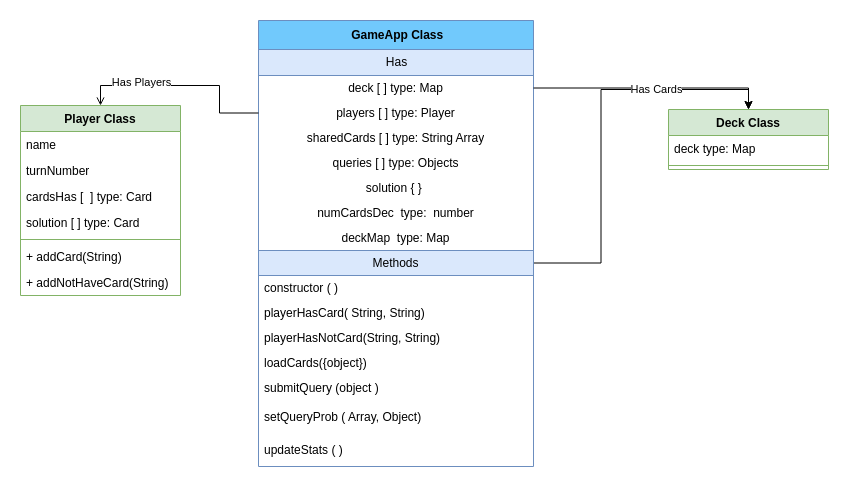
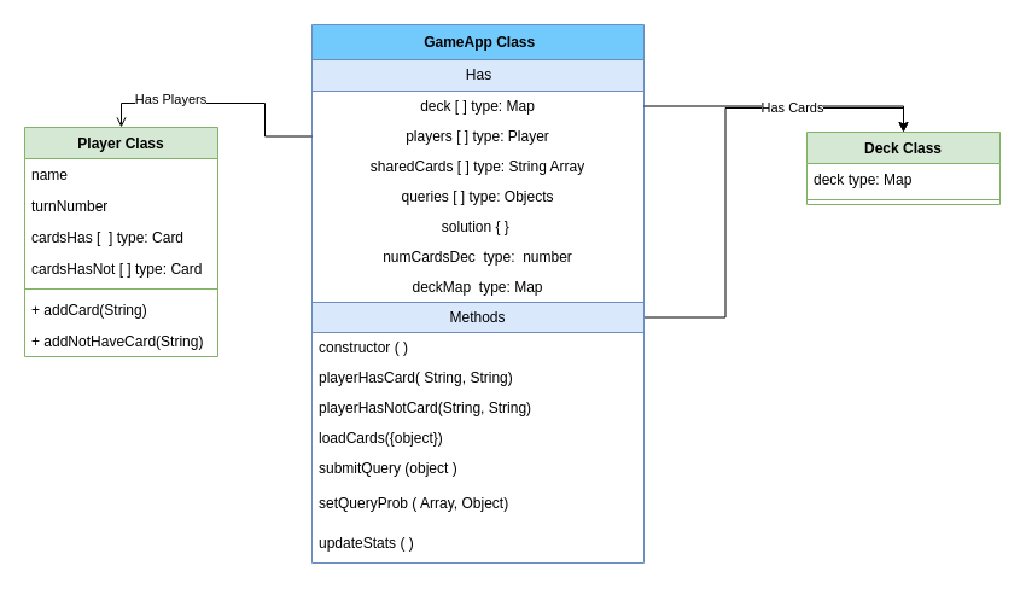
  <mxCell id="0" />
  <mxCell id="1" parent="0" />
  <mxCell id="2" style="edgeStyle=orthogonalEdgeStyle;rounded=0;orthogonalLoop=1;jettySize=auto;html=1;entryX=0.5;entryY=0;entryDx=0;entryDy=0;" parent="1" source="12" target="20" edge="1"><mxGeometry relative="1" as="geometry"><mxPoint x="555" y="90" as="targetPoint" /></mxGeometry></mxCell>
  <mxCell id="3" value="&amp;nbsp;GameApp Class" style="swimlane;fontStyle=1;align=center;verticalAlign=middle;childLayout=stackLayout;horizontal=1;startSize=29;horizontalStack=0;resizeParent=1;resizeParentMax=0;resizeLast=0;collapsible=0;marginBottom=0;html=1;whiteSpace=wrap;fillColor=#71C9FC;strokeColor=#6c8ebf;swimlaneFillColor=default;" parent="1" vertex="1"><mxGeometry x="258" y="20" width="275" height="446" as="geometry" /></mxCell>
  <mxCell id="4" value="Has" style="text;html=1;align=center;verticalAlign=middle;resizable=0;points=[];autosize=1;strokeColor=#6c8ebf;fillColor=#dae8fc;" parent="3" vertex="1"><mxGeometry y="29" width="275" height="26" as="geometry" /></mxCell>
  <mxCell id="5" value="deck [ ] type: Map" style="text;html=1;strokeColor=none;fillColor=none;align=center;verticalAlign=middle;spacingLeft=4;spacingRight=4;overflow=hidden;rotatable=0;points=[[0,0.5],[1,0.5]];portConstraint=eastwest;whiteSpace=wrap;swimlaneFillColor=default;" parent="3" vertex="1"><mxGeometry y="55" width="275" height="25" as="geometry" /></mxCell>
  <mxCell id="6" value="players [ ] type: Player" style="text;html=1;strokeColor=none;fillColor=none;align=center;verticalAlign=middle;spacingLeft=4;spacingRight=4;overflow=hidden;rotatable=0;points=[[0,0.5],[1,0.5]];portConstraint=eastwest;whiteSpace=wrap;swimlaneFillColor=default;" parent="3" vertex="1"><mxGeometry y="80" width="275" height="25" as="geometry" /></mxCell>
  <mxCell id="7" value="sharedCards [ ] type: String Array" style="text;html=1;strokeColor=none;fillColor=none;align=center;verticalAlign=middle;spacingLeft=4;spacingRight=4;overflow=hidden;rotatable=0;points=[[0,0.5],[1,0.5]];portConstraint=eastwest;whiteSpace=wrap;swimlaneFillColor=default;" parent="3" vertex="1"><mxGeometry y="105" width="275" height="25" as="geometry" /></mxCell>
  <mxCell id="8" value="queries [ ] type: Objects" style="text;html=1;strokeColor=none;fillColor=none;align=center;verticalAlign=middle;spacingLeft=4;spacingRight=4;overflow=hidden;rotatable=0;points=[[0,0.5],[1,0.5]];portConstraint=eastwest;whiteSpace=wrap;swimlaneFillColor=default;" vertex="1" parent="3"><mxGeometry y="130" width="275" height="25" as="geometry" /></mxCell>
  <mxCell id="9" value="solution { }&amp;nbsp;" style="text;html=1;strokeColor=none;fillColor=none;align=center;verticalAlign=middle;spacingLeft=4;spacingRight=4;overflow=hidden;rotatable=0;points=[[0,0.5],[1,0.5]];portConstraint=eastwest;whiteSpace=wrap;swimlaneFillColor=default;" vertex="1" parent="3"><mxGeometry y="155" width="275" height="25" as="geometry" /></mxCell>
  <mxCell id="10" value="numCardsDec&amp;nbsp; type:&amp;nbsp; number" style="text;html=1;strokeColor=none;fillColor=none;align=center;verticalAlign=middle;spacingLeft=4;spacingRight=4;overflow=hidden;rotatable=0;points=[[0,0.5],[1,0.5]];portConstraint=eastwest;whiteSpace=wrap;swimlaneFillColor=default;" vertex="1" parent="3"><mxGeometry y="180" width="275" height="25" as="geometry" /></mxCell>
  <mxCell id="11" value="deckMap&amp;nbsp; type: Map" style="text;html=1;strokeColor=none;fillColor=none;align=center;verticalAlign=middle;spacingLeft=4;spacingRight=4;overflow=hidden;rotatable=0;points=[[0,0.5],[1,0.5]];portConstraint=eastwest;whiteSpace=wrap;swimlaneFillColor=default;" vertex="1" parent="3"><mxGeometry y="205" width="275" height="25" as="geometry" /></mxCell>
  <mxCell id="12" value="Methods" style="text;html=1;strokeColor=#6c8ebf;fillColor=#dae8fc;align=center;verticalAlign=middle;spacingLeft=4;spacingRight=4;overflow=hidden;rotatable=0;points=[[0,0.5],[1,0.5]];portConstraint=eastwest;whiteSpace=wrap;swimlaneFillColor=default;" parent="3" vertex="1"><mxGeometry y="230" width="275" height="25" as="geometry" /></mxCell>
  <mxCell id="13" value="constructor ( )&amp;nbsp;" style="text;html=1;strokeColor=none;fillColor=none;align=left;verticalAlign=middle;spacingLeft=4;spacingRight=4;overflow=hidden;rotatable=0;points=[[0,0.5],[1,0.5]];portConstraint=eastwest;whiteSpace=wrap;swimlaneFillColor=default;" parent="3" vertex="1"><mxGeometry y="255" width="275" height="25" as="geometry" /></mxCell>
  <mxCell id="14" value="playerHasCard( String, String)" style="text;html=1;strokeColor=none;fillColor=none;align=left;verticalAlign=middle;spacingLeft=4;spacingRight=4;overflow=hidden;rotatable=0;points=[[0,0.5],[1,0.5]];portConstraint=eastwest;whiteSpace=wrap;swimlaneFillColor=default;" parent="3" vertex="1"><mxGeometry y="280" width="275" height="25" as="geometry" /></mxCell>
  <mxCell id="15" value="playerHasNotCard(String, String)" style="text;html=1;strokeColor=none;fillColor=none;align=left;verticalAlign=middle;spacingLeft=4;spacingRight=4;overflow=hidden;rotatable=0;points=[[0,0.5],[1,0.5]];portConstraint=eastwest;whiteSpace=wrap;swimlaneFillColor=default;" parent="3" vertex="1"><mxGeometry y="305" width="275" height="25" as="geometry" /></mxCell>
  <mxCell id="16" value="loadCards({object})" style="text;html=1;strokeColor=none;fillColor=none;align=left;verticalAlign=middle;spacingLeft=4;spacingRight=4;overflow=hidden;rotatable=0;points=[[0,0.5],[1,0.5]];portConstraint=eastwest;whiteSpace=wrap;swimlaneFillColor=default;" parent="3" vertex="1"><mxGeometry y="330" width="275" height="25" as="geometry" /></mxCell>
  <mxCell id="17" value="submitQuery (object )" style="text;html=1;strokeColor=none;fillColor=none;align=left;verticalAlign=middle;spacingLeft=4;spacingRight=4;overflow=hidden;rotatable=0;points=[[0,0.5],[1,0.5]];portConstraint=eastwest;whiteSpace=wrap;swimlaneFillColor=default;" parent="3" vertex="1"><mxGeometry y="355" width="275" height="25" as="geometry" /></mxCell>
  <mxCell id="18" value="setQueryProb ( Array, Object)" style="text;html=1;strokeColor=none;fillColor=none;align=left;verticalAlign=middle;spacingLeft=4;spacingRight=4;overflow=hidden;rotatable=0;points=[[0,0.5],[1,0.5]];portConstraint=eastwest;whiteSpace=wrap;swimlaneFillColor=default;" parent="3" vertex="1"><mxGeometry y="380" width="275" height="33" as="geometry" /></mxCell>
  <mxCell id="19" value="updateStats ( )" style="text;html=1;strokeColor=none;fillColor=none;align=left;verticalAlign=middle;spacingLeft=4;spacingRight=4;overflow=hidden;rotatable=0;points=[[0,0.5],[1,0.5]];portConstraint=eastwest;whiteSpace=wrap;swimlaneFillColor=default;" parent="3" vertex="1"><mxGeometry y="413" width="275" height="33" as="geometry" /></mxCell>
  <mxCell id="20" value="Deck Class" style="swimlane;fontStyle=1;align=center;verticalAlign=top;childLayout=stackLayout;horizontal=1;startSize=26;horizontalStack=0;resizeParent=1;resizeParentMax=0;resizeLast=0;collapsible=1;marginBottom=0;whiteSpace=wrap;html=1;fillColor=#d5e8d4;strokeColor=#82b366;" parent="1" vertex="1"><mxGeometry x="668" y="109" width="160" height="60" as="geometry"><mxRectangle x="250" y="260" width="100" height="30" as="alternateBounds" /></mxGeometry></mxCell>
  <mxCell id="21" value="deck type: Map" style="text;strokeColor=none;fillColor=none;align=left;verticalAlign=top;spacingLeft=4;spacingRight=4;overflow=hidden;rotatable=0;points=[[0,0.5],[1,0.5]];portConstraint=eastwest;whiteSpace=wrap;html=1;" parent="20" vertex="1"><mxGeometry y="26" width="160" height="26" as="geometry" /></mxCell>
  <mxCell id="22" value="" style="line;strokeWidth=1;fillColor=none;align=left;verticalAlign=middle;spacingTop=-1;spacingLeft=3;spacingRight=3;rotatable=0;labelPosition=right;points=[];portConstraint=eastwest;strokeColor=inherit;" parent="20" vertex="1"><mxGeometry y="52" width="160" height="8" as="geometry" /></mxCell>
  <mxCell id="23" value="Player Class" style="swimlane;fontStyle=1;align=center;verticalAlign=top;childLayout=stackLayout;horizontal=1;startSize=26;horizontalStack=0;resizeParent=1;resizeParentMax=0;resizeLast=0;collapsible=1;marginBottom=0;whiteSpace=wrap;html=1;fillColor=#d5e8d4;strokeColor=#82b366;" parent="1" vertex="1"><mxGeometry x="20" y="105" width="160" height="190" as="geometry"><mxRectangle x="250" y="260" width="100" height="30" as="alternateBounds" /></mxGeometry></mxCell>
  <mxCell id="24" value="name" style="text;strokeColor=none;fillColor=none;align=left;verticalAlign=top;spacingLeft=4;spacingRight=4;overflow=hidden;rotatable=0;points=[[0,0.5],[1,0.5]];portConstraint=eastwest;whiteSpace=wrap;html=1;" parent="23" vertex="1"><mxGeometry y="26" width="160" height="26" as="geometry" /></mxCell>
  <mxCell id="25" value="turnNumber" style="text;strokeColor=none;fillColor=none;align=left;verticalAlign=top;spacingLeft=4;spacingRight=4;overflow=hidden;rotatable=0;points=[[0,0.5],[1,0.5]];portConstraint=eastwest;whiteSpace=wrap;html=1;" parent="23" vertex="1"><mxGeometry y="52" width="160" height="26" as="geometry" /></mxCell>
  <mxCell id="26" value="cardsHas [&amp;nbsp; ] type: Card" style="text;strokeColor=none;fillColor=none;align=left;verticalAlign=top;spacingLeft=4;spacingRight=4;overflow=hidden;rotatable=0;points=[[0,0.5],[1,0.5]];portConstraint=eastwest;whiteSpace=wrap;html=1;" parent="23" vertex="1"><mxGeometry y="78" width="160" height="26" as="geometry" /></mxCell>
- <mxCell id="27" value="solution [ ] type: Card" style="text;strokeColor=none;fillColor=none;align=left;verticalAlign=top;spacingLeft=4;spacingRight=4;overflow=hidden;rotatable=0;points=[[0,0.5],[1,0.5]];portConstraint=eastwest;whiteSpace=wrap;html=1;" parent="23" vertex="1"><mxGeometry y="104" width="160" height="26" as="geometry" /></mxCell>
+ <mxCell id="27" value="cardsHasNot [ ] type: Card" style="text;strokeColor=none;fillColor=none;align=left;verticalAlign=top;spacingLeft=4;spacingRight=4;overflow=hidden;rotatable=0;points=[[0,0.5],[1,0.5]];portConstraint=eastwest;whiteSpace=wrap;html=1;" parent="23" vertex="1"><mxGeometry y="104" width="160" height="26" as="geometry" /></mxCell>
  <mxCell id="28" value="" style="line;strokeWidth=1;fillColor=none;align=left;verticalAlign=middle;spacingTop=-1;spacingLeft=3;spacingRight=3;rotatable=0;labelPosition=right;points=[];portConstraint=eastwest;strokeColor=inherit;" parent="23" vertex="1"><mxGeometry y="130" width="160" height="8" as="geometry" /></mxCell>
  <mxCell id="29" value="+ addCard(String)" style="text;strokeColor=none;fillColor=none;align=left;verticalAlign=top;spacingLeft=4;spacingRight=4;overflow=hidden;rotatable=0;points=[[0,0.5],[1,0.5]];portConstraint=eastwest;whiteSpace=wrap;html=1;" vertex="1" parent="23"><mxGeometry y="138" width="160" height="26" as="geometry" /></mxCell>
  <mxCell id="30" value="+ addNotHaveCard(String)" style="text;strokeColor=none;fillColor=none;align=left;verticalAlign=top;spacingLeft=4;spacingRight=4;overflow=hidden;rotatable=0;points=[[0,0.5],[1,0.5]];portConstraint=eastwest;whiteSpace=wrap;html=1;" vertex="1" parent="23"><mxGeometry y="164" width="160" height="26" as="geometry" /></mxCell>
  <mxCell id="31" value="" style="edgeStyle=orthogonalEdgeStyle;rounded=0;orthogonalLoop=1;jettySize=auto;html=1;entryX=0.5;entryY=0;entryDx=0;entryDy=0;" parent="1" source="5" target="20" edge="1"><mxGeometry relative="1" as="geometry" /></mxCell>
  <mxCell id="32" value="Has Cards" style="edgeLabel;html=1;align=center;verticalAlign=middle;resizable=0;points=[];" parent="31" vertex="1" connectable="0"><mxGeometry x="0.021" y="-1" relative="1" as="geometry"><mxPoint x="1" as="offset" /></mxGeometry></mxCell>
  <mxCell id="33" style="edgeStyle=orthogonalEdgeStyle;rounded=0;orthogonalLoop=1;jettySize=auto;html=1;entryX=0.5;entryY=0;entryDx=0;entryDy=0;exitX=0;exitY=0.5;exitDx=0;exitDy=0;endArrow=open;" parent="1" source="6" target="23" edge="1"><mxGeometry relative="1" as="geometry" /></mxCell>
  <mxCell id="34" value="Has Players" style="edgeLabel;html=1;align=center;verticalAlign=middle;resizable=0;points=[];" parent="33" vertex="1" connectable="0"><mxGeometry x="0.407" y="-4" relative="1" as="geometry"><mxPoint as="offset" /></mxGeometry></mxCell>
